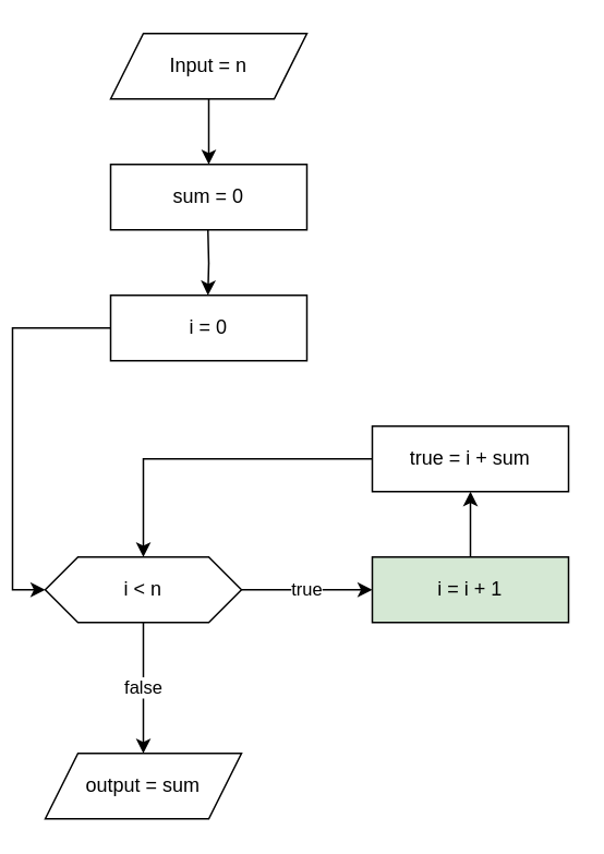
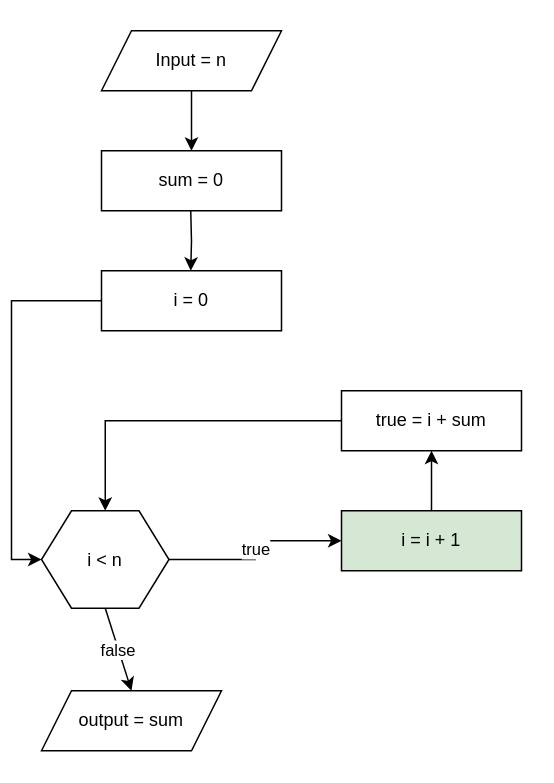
  <mxCell id="0" />
  <mxCell id="1" parent="0" />
  <mxCell id="2" style="edgeStyle=orthogonalEdgeStyle;rounded=0;orthogonalLoop=1;jettySize=auto;html=1;exitX=0.5;exitY=1;exitDx=0;exitDy=0;" edge="1" parent="1" source="3"><mxGeometry relative="1" as="geometry"><mxPoint x="120" y="100" as="targetPoint" /></mxGeometry></mxCell>
  <mxCell id="3" value="Input = n" style="shape=parallelogram;perimeter=parallelogramPerimeter;whiteSpace=wrap;html=1;fixedSize=1;" vertex="1" parent="1"><mxGeometry x="60" y="20" width="120" height="40" as="geometry" /></mxCell>
  <mxCell id="4" style="edgeStyle=orthogonalEdgeStyle;rounded=0;orthogonalLoop=1;jettySize=auto;html=1;exitX=0;exitY=0.5;exitDx=0;exitDy=0;entryX=0;entryY=0.5;entryDx=0;entryDy=0;" edge="1" parent="1" source="5" target="7"><mxGeometry relative="1" as="geometry" /></mxCell>
  <mxCell id="5" value="i = 0" style="rounded=0;whiteSpace=wrap;html=1;" vertex="1" parent="1"><mxGeometry x="60" y="180" width="120" height="40" as="geometry" /></mxCell>
  <mxCell id="6" value="true" style="edgeStyle=orthogonalEdgeStyle;rounded=0;orthogonalLoop=1;jettySize=auto;html=1;exitX=1;exitY=0.5;exitDx=0;exitDy=0;entryX=0;entryY=0.5;entryDx=0;entryDy=0;" edge="1" parent="1" source="7" target="11"><mxGeometry relative="1" as="geometry" /></mxCell>
- <mxCell id="7" value="i &amp;lt; n" style="shape=hexagon;perimeter=hexagonPerimeter2;whiteSpace=wrap;html=1;fixedSize=1;" vertex="1" parent="1"><mxGeometry x="20" y="340" width="120" height="40" as="geometry" /></mxCell>
+ <mxCell id="7" value="i &amp;lt; n" style="shape=hexagon;perimeter=hexagonPerimeter2;whiteSpace=wrap;html=1;fixedSize=1;" vertex="1" parent="1"><mxGeometry x="20" y="340" width="85" height="65" as="geometry" /></mxCell>
  <mxCell id="8" style="edgeStyle=orthogonalEdgeStyle;rounded=0;orthogonalLoop=1;jettySize=auto;html=1;exitX=0;exitY=0.5;exitDx=0;exitDy=0;entryX=0.5;entryY=0;entryDx=0;entryDy=0;" edge="1" parent="1" source="9" target="7"><mxGeometry relative="1" as="geometry" /></mxCell>
  <mxCell id="9" value="true = i + sum" style="rounded=0;whiteSpace=wrap;html=1;" vertex="1" parent="1"><mxGeometry x="220" y="260" width="120" height="40" as="geometry" /></mxCell>
  <mxCell id="10" style="edgeStyle=orthogonalEdgeStyle;rounded=0;orthogonalLoop=1;jettySize=auto;html=1;exitX=0.5;exitY=0;exitDx=0;exitDy=0;entryX=0.5;entryY=1;entryDx=0;entryDy=0;" edge="1" parent="1" source="11" target="9"><mxGeometry relative="1" as="geometry" /></mxCell>
  <mxCell id="11" value="i = i + 1" style="rounded=0;whiteSpace=wrap;html=1;fillColor=#d5e8d4;" vertex="1" parent="1"><mxGeometry x="220" y="340" width="120" height="40" as="geometry" /></mxCell>
  <mxCell id="12" value="false" style="endArrow=classic;html=1;exitX=0.5;exitY=1;exitDx=0;exitDy=0;" edge="1" parent="1" source="7"><mxGeometry width="50" height="50" relative="1" as="geometry"><mxPoint x="110" y="290" as="sourcePoint" /><mxPoint x="80" y="460" as="targetPoint" /></mxGeometry></mxCell>
  <mxCell id="13" value="sum = 0" style="rounded=0;whiteSpace=wrap;html=1;" vertex="1" parent="1"><mxGeometry x="60" y="100" width="120" height="40" as="geometry" /></mxCell>
  <mxCell id="14" style="edgeStyle=orthogonalEdgeStyle;rounded=0;orthogonalLoop=1;jettySize=auto;html=1;exitX=0.5;exitY=1;exitDx=0;exitDy=0;" edge="1" parent="1"><mxGeometry relative="1" as="geometry"><mxPoint x="119.5" y="140" as="sourcePoint" /><mxPoint x="119.5" y="180" as="targetPoint" /></mxGeometry></mxCell>
  <mxCell id="15" value="output = sum" style="shape=parallelogram;perimeter=parallelogramPerimeter;whiteSpace=wrap;html=1;fixedSize=1;" vertex="1" parent="1"><mxGeometry x="20" y="460" width="120" height="40" as="geometry" /></mxCell>
